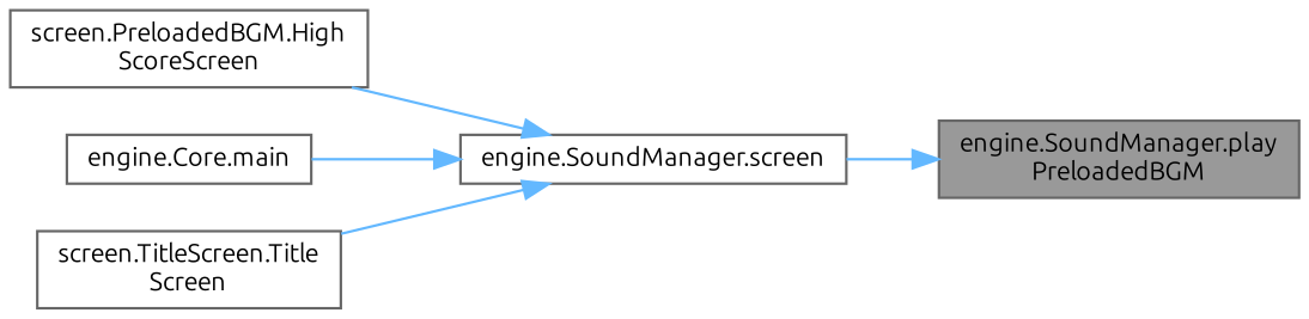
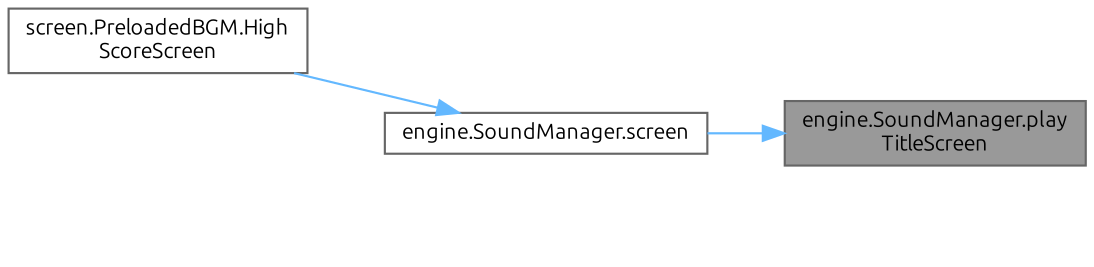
  digraph {
    fontname=Ubuntu
    rankdir=RL
    node [color=grey40 fillcolor=white fontname=Ubuntu fontsize=10 shape=box style=filled]
    edge [color=steelblue1 dir=back fontname=Ubuntu fontsize=10 labelfontname=Helvetica labelfontsize=10 style=solid]
-   n1 [color=gray40 fillcolor=grey60 fontcolor=black height=0.2 label="engine.SoundManager.play\lPreloadedBGM" width=0.4]
+   n1 [color=gray40 fillcolor=grey60 fontcolor=black height=0.2 label="engine.SoundManager.play\lTitleScreen" width=0.4]
    n2 [height=0.2 label="engine.SoundManager.screen" width=0.4]
    n3 [height=0.2 label="screen.PreloadedBGM.High\lScoreScreen" width=0.4]
-   n4 [height=0.2 label="engine.Core.main" width=0.4]
-   n5 [height=0.2 label="screen.TitleScreen.Title\lScreen" width=0.4]
    n1 -> n2
    n2 -> n3
-   n2 -> n4
-   n2 -> n5
  }
